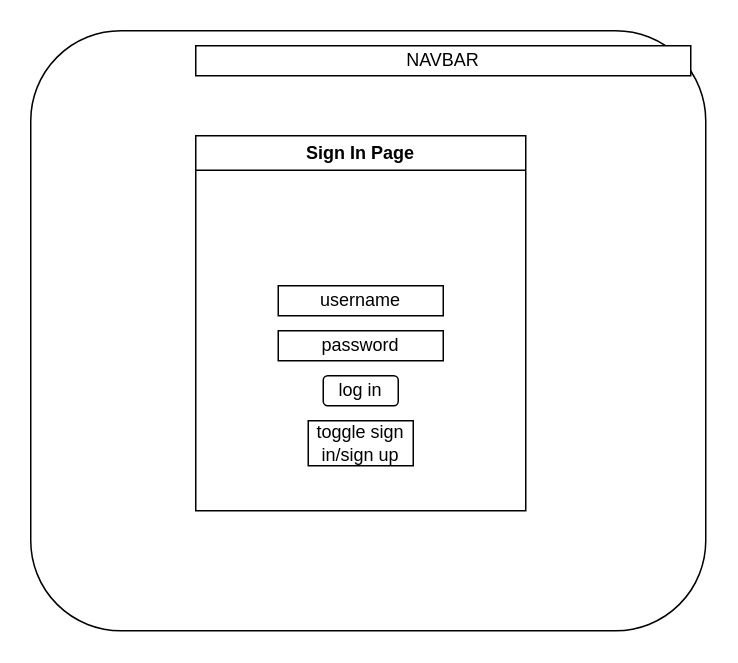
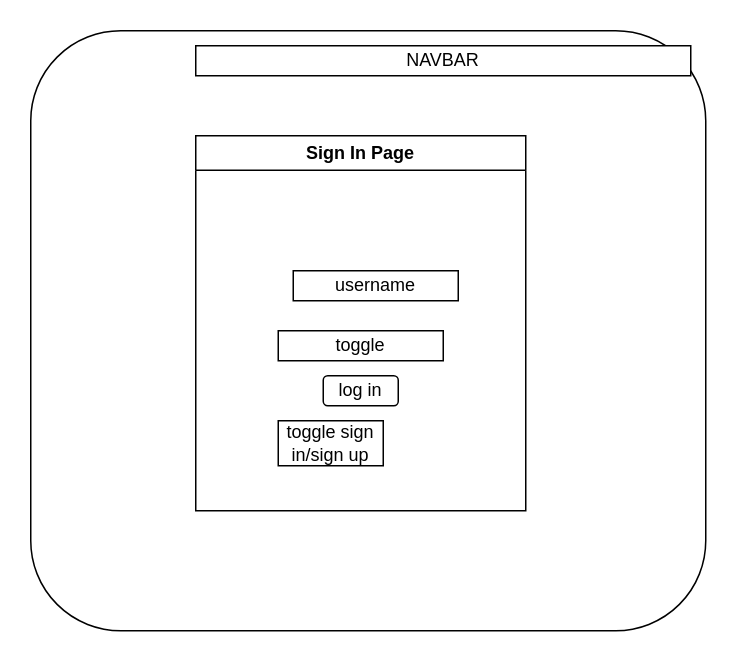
  <mxCell id="0" />
  <mxCell id="1" parent="0" />
  <mxCell id="2" value="" style="rounded=1;whiteSpace=wrap;html=1;" vertex="1" parent="1"><mxGeometry x="20" y="20" width="450" height="400" as="geometry" /></mxCell>
  <mxCell id="3" value="Sign In Page" style="swimlane;whiteSpace=wrap;html=1;" vertex="1" parent="1"><mxGeometry x="130" y="90" width="220" height="250" as="geometry" /></mxCell>
  <mxCell id="4" value="log in" style="rounded=1;whiteSpace=wrap;html=1;" vertex="1" parent="3"><mxGeometry x="85" y="160" width="50" height="20" as="geometry" /></mxCell>
- <mxCell id="5" value="toggle sign in/sign up" style="rounded=0;whiteSpace=wrap;html=1;" vertex="1" parent="3"><mxGeometry x="75" y="190" width="70" height="30" as="geometry" /></mxCell>
- <mxCell id="6" value="username" style="rounded=0;whiteSpace=wrap;html=1;" vertex="1" parent="1"><mxGeometry x="185" y="190" width="110" height="20" as="geometry" /></mxCell>
- <mxCell id="7" value="password" style="rounded=0;whiteSpace=wrap;html=1;" vertex="1" parent="1"><mxGeometry x="185" y="220" width="110" height="20" as="geometry" /></mxCell>
+ <mxCell id="5" value="toggle sign in/sign up" style="rounded=0;whiteSpace=wrap;html=1;" vertex="1" parent="3"><mxGeometry x="55" y="190" width="70" height="30" as="geometry" /></mxCell>
+ <mxCell id="6" value="username" style="rounded=0;whiteSpace=wrap;html=1;" vertex="1" parent="1"><mxGeometry x="195" y="180" width="110" height="20" as="geometry" /></mxCell>
+ <mxCell id="7" value="toggle" style="rounded=0;whiteSpace=wrap;html=1;" vertex="1" parent="1"><mxGeometry x="185" y="220" width="110" height="20" as="geometry" /></mxCell>
  <mxCell id="8" value="NAVBAR" style="rounded=0;whiteSpace=wrap;html=1;" vertex="1" parent="1"><mxGeometry x="130" y="30" width="330" height="20" as="geometry" /></mxCell>
